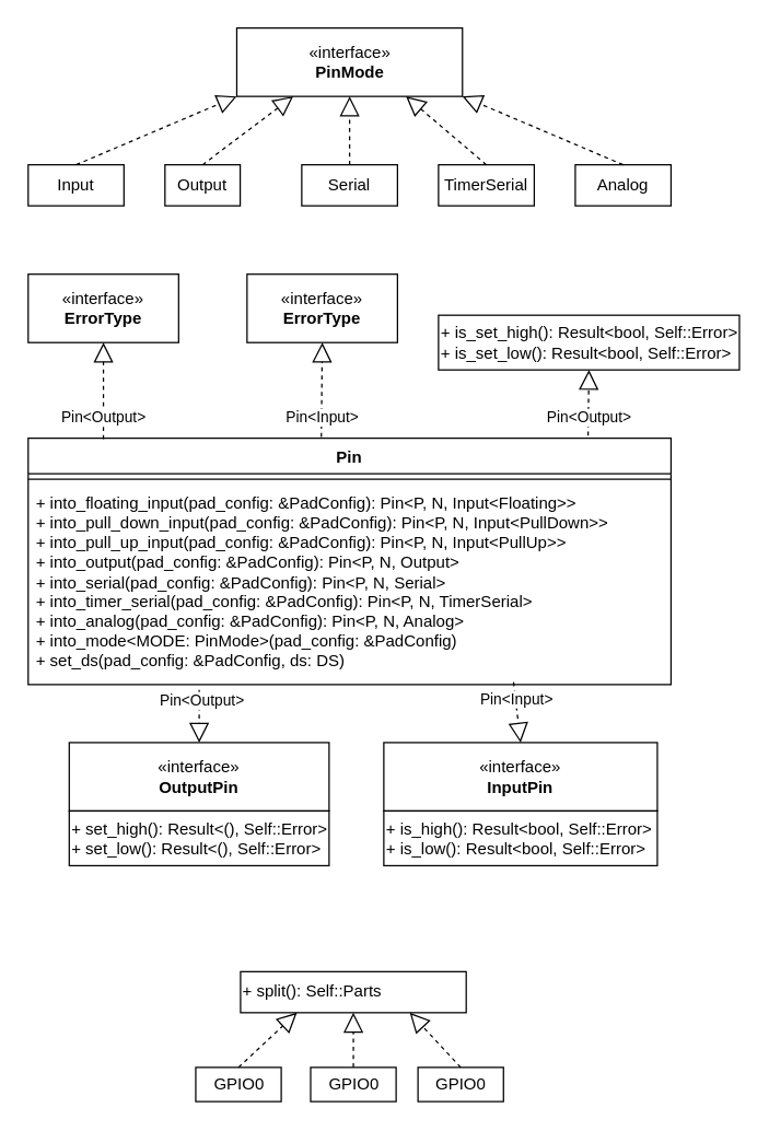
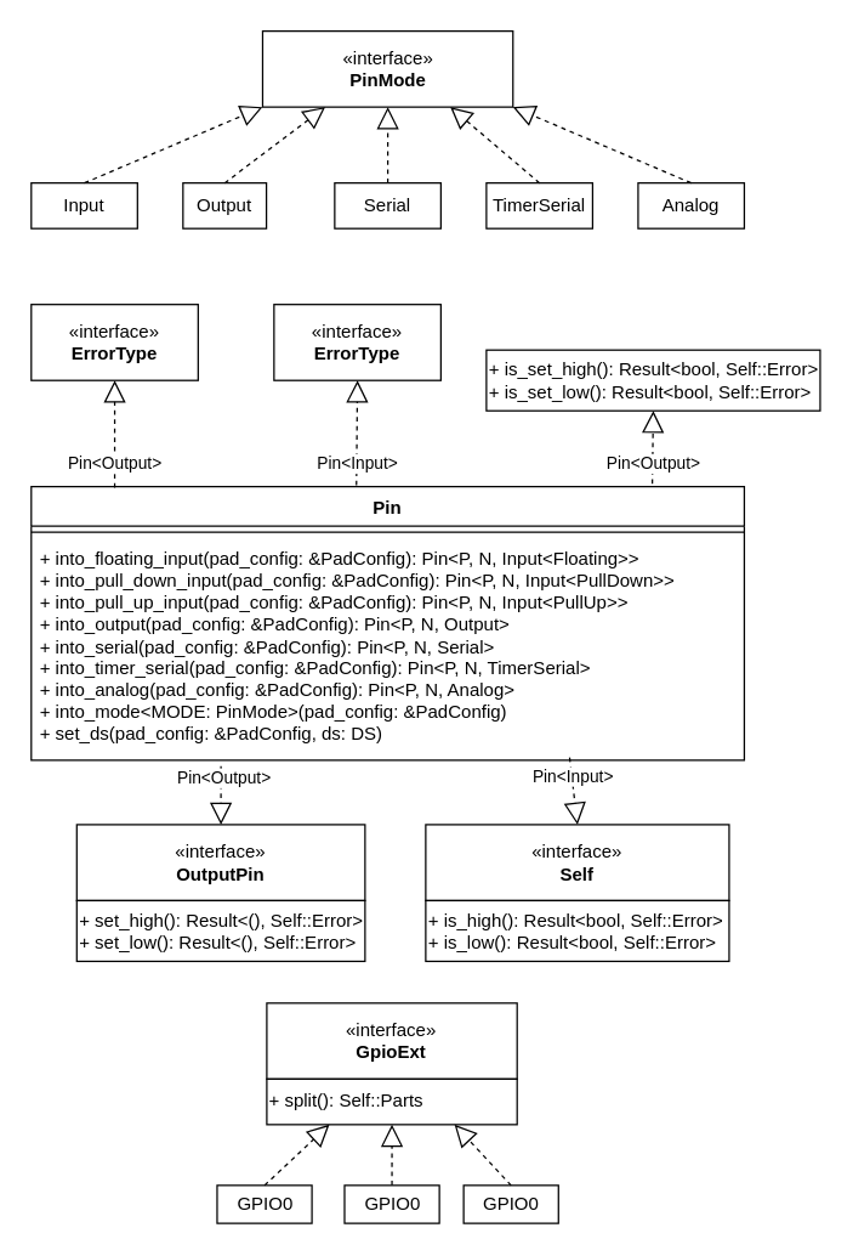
  <mxCell id="0" />
  <mxCell id="1" parent="0" />
  <mxCell id="2" value="Pin" style="swimlane;fontStyle=1;align=center;verticalAlign=top;childLayout=stackLayout;horizontal=1;startSize=26;horizontalStack=0;resizeParent=1;resizeParentMax=0;resizeLast=0;collapsible=1;marginBottom=0;whiteSpace=wrap;html=1;" parent="1" vertex="1"><mxGeometry x="20" y="320" width="470" height="180" as="geometry" /></mxCell>
  <mxCell id="3" value="" style="line;strokeWidth=1;fillColor=none;align=left;verticalAlign=middle;spacingTop=-1;spacingLeft=3;spacingRight=3;rotatable=0;labelPosition=right;points=[];portConstraint=eastwest;strokeColor=inherit;" parent="2" vertex="1"><mxGeometry y="26" width="470" height="8" as="geometry" /></mxCell>
  <mxCell id="4" value="+ into_floating_input(pad_config: &amp;amp;PadConfig): Pin&amp;lt;P, N, Input&amp;lt;Floating&amp;gt;&amp;gt;&lt;div&gt;+ into_pull_down_input(pad_config: &amp;amp;PadConfig): Pin&amp;lt;P, N, Input&amp;lt;PullDown&amp;gt;&amp;gt;&lt;/div&gt;&lt;div&gt;+ into_pull_up_input(pad_config: &amp;amp;PadConfig): Pin&amp;lt;P, N, Input&amp;lt;PullUp&amp;gt;&amp;gt;&lt;/div&gt;&lt;div&gt;+ into_output(pad_config: &amp;amp;PadConfig): Pin&amp;lt;P, N, Output&amp;gt;&lt;/div&gt;&lt;div&gt;+ into_serial(pad_config: &amp;amp;PadConfig): Pin&amp;lt;P, N, Serial&amp;gt;&lt;/div&gt;&lt;div&gt;+ into_timer_serial(pad_config: &amp;amp;PadConfig): Pin&amp;lt;P, N, TimerSerial&amp;gt;&lt;/div&gt;&lt;div&gt;+ into_analog(pad_config: &amp;amp;PadConfig): Pin&amp;lt;P, N, Analog&amp;gt;&lt;/div&gt;&lt;div&gt;+ into_mode&amp;lt;MODE: PinMode&amp;gt;(pad_config: &amp;amp;PadConfig)&lt;/div&gt;&lt;div&gt;+ set_ds(pad_config: &amp;amp;PadConfig, ds: DS)&lt;/div&gt;" style="text;strokeColor=none;fillColor=none;align=left;verticalAlign=top;spacingLeft=4;spacingRight=4;overflow=hidden;rotatable=0;points=[[0,0.5],[1,0.5]];portConstraint=eastwest;whiteSpace=wrap;html=1;" parent="2" vertex="1"><mxGeometry y="34" width="470" height="146" as="geometry" /></mxCell>
+ <mxCell id="5" value="«interface»&lt;br&gt;&lt;b&gt;GpioExt&lt;/b&gt;" style="html=1;whiteSpace=wrap;" parent="1" vertex="1"><mxGeometry x="175.25" y="660" width="165" height="50" as="geometry" /></mxCell>
  <mxCell id="6" value="+ split(): Self::Parts" style="html=1;whiteSpace=wrap;align=left;" parent="1" vertex="1"><mxGeometry x="175.25" y="710" width="165" height="30" as="geometry" /></mxCell>
  <mxCell id="7" value="GPIO0" style="html=1;whiteSpace=wrap;" parent="1" vertex="1"><mxGeometry x="142.5" y="780" width="62.5" height="25" as="geometry" /></mxCell>
  <mxCell id="8" value="" style="endArrow=block;dashed=1;endFill=0;endSize=12;html=1;rounded=0;exitX=0.5;exitY=0;exitDx=0;exitDy=0;entryX=0.25;entryY=1;entryDx=0;entryDy=0;" parent="1" source="7" target="6" edge="1"><mxGeometry width="160" relative="1" as="geometry"><mxPoint x="234.25" y="760" as="sourcePoint" /><mxPoint x="285.25" y="750" as="targetPoint" /></mxGeometry></mxCell>
  <mxCell id="9" value="Input" style="html=1;whiteSpace=wrap;" vertex="1" parent="1"><mxGeometry x="20" y="120" width="70" height="30" as="geometry" /></mxCell>
  <mxCell id="10" value="Output" style="html=1;whiteSpace=wrap;" vertex="1" parent="1"><mxGeometry x="120" y="120" width="55" height="30" as="geometry" /></mxCell>
  <mxCell id="11" value="Serial" style="html=1;whiteSpace=wrap;" vertex="1" parent="1"><mxGeometry x="220" y="120" width="70" height="30" as="geometry" /></mxCell>
  <mxCell id="12" value="TimerSerial" style="html=1;whiteSpace=wrap;" vertex="1" parent="1"><mxGeometry x="320" y="120" width="70" height="30" as="geometry" /></mxCell>
  <mxCell id="13" value="Analog" style="html=1;whiteSpace=wrap;" vertex="1" parent="1"><mxGeometry x="420" y="120" width="70" height="30" as="geometry" /></mxCell>
  <mxCell id="14" value="«interface»&lt;br&gt;&lt;b&gt;PinMode&lt;/b&gt;" style="html=1;whiteSpace=wrap;" vertex="1" parent="1"><mxGeometry x="172.5" y="20" width="165" height="50" as="geometry" /></mxCell>
  <mxCell id="15" value="" style="endArrow=block;dashed=1;endFill=0;endSize=12;html=1;rounded=0;exitX=0.5;exitY=0;exitDx=0;exitDy=0;entryX=0;entryY=1;entryDx=0;entryDy=0;" edge="1" parent="1" source="9"><mxGeometry width="160" relative="1" as="geometry"><mxPoint x="90" y="195" as="sourcePoint" /><mxPoint x="172.5" y="70" as="targetPoint" /></mxGeometry></mxCell>
  <mxCell id="16" value="" style="endArrow=block;dashed=1;endFill=0;endSize=12;html=1;rounded=0;exitX=0.5;exitY=0;exitDx=0;exitDy=0;entryX=0.25;entryY=1;entryDx=0;entryDy=0;" edge="1" parent="1" source="10"><mxGeometry width="160" relative="1" as="geometry"><mxPoint x="154.5" y="205" as="sourcePoint" /><mxPoint x="213.75" y="70" as="targetPoint" /></mxGeometry></mxCell>
  <mxCell id="17" value="" style="endArrow=block;dashed=1;endFill=0;endSize=12;html=1;rounded=0;exitX=0.5;exitY=0;exitDx=0;exitDy=0;entryX=0.5;entryY=1;entryDx=0;entryDy=0;" edge="1" parent="1" source="11"><mxGeometry width="160" relative="1" as="geometry"><mxPoint x="220" y="225" as="sourcePoint" /><mxPoint x="255" y="70" as="targetPoint" /></mxGeometry></mxCell>
  <mxCell id="18" value="" style="endArrow=block;dashed=1;endFill=0;endSize=12;html=1;rounded=0;exitX=0.5;exitY=0;exitDx=0;exitDy=0;entryX=0.75;entryY=1;entryDx=0;entryDy=0;" edge="1" parent="1" source="12"><mxGeometry width="160" relative="1" as="geometry"><mxPoint x="230" y="235" as="sourcePoint" /><mxPoint x="296.25" y="70" as="targetPoint" /></mxGeometry></mxCell>
  <mxCell id="19" value="" style="endArrow=block;dashed=1;endFill=0;endSize=12;html=1;rounded=0;exitX=0.5;exitY=0;exitDx=0;exitDy=0;entryX=1;entryY=1;entryDx=0;entryDy=0;" edge="1" parent="1" source="13"><mxGeometry width="160" relative="1" as="geometry"><mxPoint x="240" y="245" as="sourcePoint" /><mxPoint x="337.5" y="70" as="targetPoint" /></mxGeometry></mxCell>
  <mxCell id="20" value="«interface»&lt;br&gt;&lt;b&gt;ErrorType&lt;/b&gt;" style="html=1;whiteSpace=wrap;" vertex="1" parent="1"><mxGeometry x="20" y="200" width="110" height="50" as="geometry" /></mxCell>
  <mxCell id="21" value="«interface»&lt;br&gt;&lt;b&gt;OutputPin&lt;/b&gt;" style="html=1;whiteSpace=wrap;" vertex="1" parent="1"><mxGeometry x="50" y="542.5" width="190" height="50" as="geometry" /></mxCell>
  <mxCell id="22" value="+ set_high(): Result&amp;lt;(), Self::Error&amp;gt;&lt;div&gt;+ set_low(): Result&amp;lt;(), Self::Error&amp;gt;&lt;/div&gt;" style="html=1;whiteSpace=wrap;align=left;" vertex="1" parent="1"><mxGeometry x="50" y="592.5" width="190" height="40" as="geometry" /></mxCell>
  <mxCell id="23" value="«interface»&lt;br&gt;&lt;b&gt;ErrorType&lt;/b&gt;" style="html=1;whiteSpace=wrap;" vertex="1" parent="1"><mxGeometry x="180" y="200" width="110" height="50" as="geometry" /></mxCell>
  <mxCell id="24" value="" style="endArrow=block;dashed=1;endFill=0;endSize=12;html=1;rounded=0;entryX=0.5;entryY=1;entryDx=0;entryDy=0;exitX=0.117;exitY=0.004;exitDx=0;exitDy=0;exitPerimeter=0;" edge="1" parent="1" source="2" target="20"><mxGeometry width="160" relative="1" as="geometry"><mxPoint x="75" y="450" as="sourcePoint" /><mxPoint x="74.5" y="352.5" as="targetPoint" /></mxGeometry></mxCell>
  <mxCell id="25" value="Pin&amp;lt;Output&amp;gt;" style="edgeLabel;html=1;align=center;verticalAlign=middle;resizable=0;points=[];" vertex="1" connectable="0" parent="24"><mxGeometry x="-0.548" relative="1" as="geometry"><mxPoint as="offset" /></mxGeometry></mxCell>
  <mxCell id="26" value="" style="endArrow=block;dashed=1;endFill=0;endSize=12;html=1;rounded=0;entryX=0.5;entryY=1;entryDx=0;entryDy=0;exitX=0.456;exitY=-0.005;exitDx=0;exitDy=0;exitPerimeter=0;" edge="1" parent="1" source="2" target="23"><mxGeometry width="160" relative="1" as="geometry"><mxPoint x="165" y="460" as="sourcePoint" /><mxPoint x="140" y="670" as="targetPoint" /></mxGeometry></mxCell>
  <mxCell id="27" value="Pin&amp;lt;Input&amp;gt;" style="edgeLabel;html=1;align=center;verticalAlign=middle;resizable=0;points=[];" vertex="1" connectable="0" parent="26"><mxGeometry x="-0.567" relative="1" as="geometry"><mxPoint as="offset" /></mxGeometry></mxCell>
  <mxCell id="28" value="" style="endArrow=block;dashed=1;endFill=0;endSize=12;html=1;rounded=0;entryX=0.5;entryY=1;entryDx=0;entryDy=0;exitX=0.871;exitY=-0.011;exitDx=0;exitDy=0;exitPerimeter=0;" edge="1" parent="1" source="2" target="34"><mxGeometry width="160" relative="1" as="geometry"><mxPoint x="480" y="830" as="sourcePoint" /><mxPoint x="430" y="280" as="targetPoint" /></mxGeometry></mxCell>
  <mxCell id="29" value="Pin&amp;lt;Output&amp;gt;" style="edgeLabel;html=1;align=center;verticalAlign=middle;resizable=0;points=[];" vertex="1" connectable="0" parent="28"><mxGeometry x="-0.456" relative="1" as="geometry"><mxPoint y="-1" as="offset" /></mxGeometry></mxCell>
  <mxCell id="30" value="" style="endArrow=block;dashed=1;endFill=0;endSize=12;html=1;rounded=0;exitX=0.266;exitY=1.027;exitDx=0;exitDy=0;entryX=0.5;entryY=0;entryDx=0;entryDy=0;exitPerimeter=0;" edge="1" parent="1" source="4" target="21"><mxGeometry width="160" relative="1" as="geometry"><mxPoint x="624.5" y="735" as="sourcePoint" /><mxPoint x="624.5" y="690" as="targetPoint" /></mxGeometry></mxCell>
  <mxCell id="31" value="Pin&amp;lt;Output&amp;gt;" style="edgeLabel;html=1;align=center;verticalAlign=middle;resizable=0;points=[];" vertex="1" connectable="0" parent="30"><mxGeometry x="-0.563" y="1" relative="1" as="geometry"><mxPoint as="offset" /></mxGeometry></mxCell>
  <mxCell id="32" value="" style="endArrow=block;dashed=1;endFill=0;endSize=12;html=1;rounded=0;entryX=0.5;entryY=0;entryDx=0;entryDy=0;exitX=0.755;exitY=1.006;exitDx=0;exitDy=0;exitPerimeter=0;" edge="1" parent="1" target="35"><mxGeometry width="160" relative="1" as="geometry"><mxPoint x="374.85" y="498.256" as="sourcePoint" /><mxPoint x="634.5" y="707.38" as="targetPoint" /></mxGeometry></mxCell>
  <mxCell id="33" value="Pin&amp;lt;Input&amp;gt;" style="edgeLabel;html=1;align=center;verticalAlign=middle;resizable=0;points=[];" vertex="1" connectable="0" parent="32"><mxGeometry x="-0.546" relative="1" as="geometry"><mxPoint y="2" as="offset" /></mxGeometry></mxCell>
  <mxCell id="34" value="+ is_set_high(): Result&amp;lt;bool, Self::Error&amp;gt;&lt;div&gt;+ is_set_low(): Result&amp;lt;bool, Self::Error&amp;gt;&lt;/div&gt;" style="html=1;whiteSpace=wrap;align=left;" vertex="1" parent="1"><mxGeometry x="320" y="230" width="220" height="40" as="geometry" /></mxCell>
- <mxCell id="35" value="«interface»&lt;br&gt;&lt;b&gt;InputPin&lt;/b&gt;" style="html=1;whiteSpace=wrap;" vertex="1" parent="1"><mxGeometry x="280" y="542.5" width="200" height="50" as="geometry" /></mxCell>
+ <mxCell id="35" value="«interface»&lt;br&gt;&lt;b&gt;Self&lt;/b&gt;" style="html=1;whiteSpace=wrap;" vertex="1" parent="1"><mxGeometry x="280" y="542.5" width="200" height="50" as="geometry" /></mxCell>
  <mxCell id="36" value="+ is_high(): Result&amp;lt;bool, Self::Error&amp;gt;&lt;div&gt;+ is_low(): Result&amp;lt;bool, Self::Error&amp;gt;&lt;/div&gt;" style="html=1;whiteSpace=wrap;align=left;" vertex="1" parent="1"><mxGeometry x="280" y="592.5" width="200" height="40" as="geometry" /></mxCell>
  <mxCell id="37" value="GPIO0" style="html=1;whiteSpace=wrap;" vertex="1" parent="1"><mxGeometry x="226.5" y="780" width="62.5" height="25" as="geometry" /></mxCell>
  <mxCell id="38" value="GPIO0" style="html=1;whiteSpace=wrap;" vertex="1" parent="1"><mxGeometry x="305" y="780" width="62.5" height="25" as="geometry" /></mxCell>
  <mxCell id="39" value="" style="endArrow=block;dashed=1;endFill=0;endSize=12;html=1;rounded=0;exitX=0.5;exitY=0;exitDx=0;exitDy=0;entryX=0.5;entryY=1;entryDx=0;entryDy=0;" edge="1" parent="1" source="37" target="6"><mxGeometry width="160" relative="1" as="geometry"><mxPoint x="184" y="790" as="sourcePoint" /><mxPoint x="227" y="750" as="targetPoint" /></mxGeometry></mxCell>
  <mxCell id="40" value="" style="endArrow=block;dashed=1;endFill=0;endSize=12;html=1;rounded=0;exitX=0.5;exitY=0;exitDx=0;exitDy=0;entryX=0.75;entryY=1;entryDx=0;entryDy=0;" edge="1" parent="1" source="38" target="6"><mxGeometry width="160" relative="1" as="geometry"><mxPoint x="268" y="790" as="sourcePoint" /><mxPoint x="268" y="750" as="targetPoint" /></mxGeometry></mxCell>
